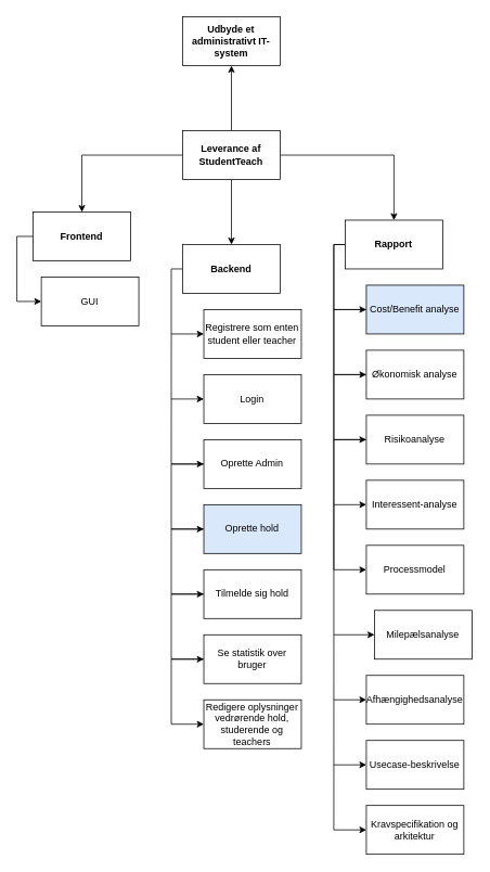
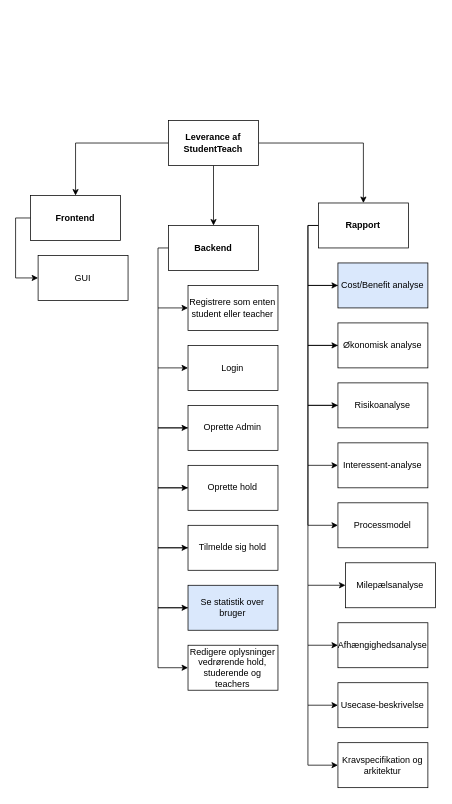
  <mxCell id="0" />
  <mxCell id="1" parent="0" />
  <mxCell id="2" value="" style="edgeStyle=orthogonalEdgeStyle;rounded=0;orthogonalLoop=1;jettySize=auto;html=1;" parent="1" source="6" target="32" edge="1"><mxGeometry relative="1" as="geometry" /></mxCell>
  <mxCell id="3" value="" style="edgeStyle=orthogonalEdgeStyle;rounded=0;orthogonalLoop=1;jettySize=auto;html=1;" parent="1" source="6" target="21" edge="1"><mxGeometry relative="1" as="geometry" /></mxCell>
  <mxCell id="4" value="" style="edgeStyle=orthogonalEdgeStyle;rounded=0;orthogonalLoop=1;jettySize=auto;html=1;" parent="1" source="6" target="10" edge="1"><mxGeometry relative="1" as="geometry" /></mxCell>
- <mxCell id="5" value="" style="edgeStyle=orthogonalEdgeStyle;rounded=0;orthogonalLoop=1;jettySize=auto;html=1;" edge="1" parent="1" source="6" target="7"><mxGeometry relative="1" as="geometry" /></mxCell>
  <mxCell id="6" value="&lt;b&gt;Leverance af StudentTeach&lt;/b&gt;" style="rounded=0;whiteSpace=wrap;html=1;" parent="1" vertex="1"><mxGeometry x="224.33" y="160" width="120" height="60" as="geometry" /></mxCell>
- <mxCell id="7" value="&lt;b&gt;Udbyde et administrativt IT-system&lt;/b&gt;" style="rounded=0;whiteSpace=wrap;html=1;" vertex="1" parent="1"><mxGeometry x="224.33" width="120" height="60" as="geometry" y="20" /></mxCell>
  <mxCell id="8" value="" style="edgeStyle=orthogonalEdgeStyle;rounded=0;orthogonalLoop=1;jettySize=auto;html=1;" parent="1" source="10" target="12" edge="1"><mxGeometry relative="1" as="geometry"><Array as="points"><mxPoint x="410.33" y="300" /><mxPoint x="410.33" y="380" /></Array></mxGeometry></mxCell>
  <mxCell id="9" value="" style="edgeStyle=orthogonalEdgeStyle;rounded=0;orthogonalLoop=1;jettySize=auto;html=1;entryX=0;entryY=0.5;entryDx=0;entryDy=0;" parent="1" source="10" target="40" edge="1"><mxGeometry relative="1" as="geometry"><mxPoint x="440.33" y="790" as="targetPoint" /><Array as="points"><mxPoint x="410.33" y="300" /><mxPoint x="410.33" y="780" /></Array></mxGeometry></mxCell>
  <mxCell id="10" value="&lt;b&gt;Rapport&lt;/b&gt;" style="rounded=0;whiteSpace=wrap;html=1;" parent="1" vertex="1"><mxGeometry x="424.33" y="270" width="120" height="60" as="geometry" /></mxCell>
  <mxCell id="11" value="" style="edgeStyle=orthogonalEdgeStyle;rounded=0;orthogonalLoop=1;jettySize=auto;html=1;" parent="1" source="12" target="14" edge="1"><mxGeometry relative="1" as="geometry"><Array as="points"><mxPoint x="410.33" y="380" /><mxPoint x="410.33" y="460" /></Array></mxGeometry></mxCell>
  <mxCell id="12" value="Cost/Benefit analyse" style="rounded=0;whiteSpace=wrap;html=1;fillColor=#dae8fc;" parent="1" vertex="1"><mxGeometry x="450.33" y="350" width="120" height="60" as="geometry" /></mxCell>
  <mxCell id="13" value="" style="edgeStyle=orthogonalEdgeStyle;rounded=0;orthogonalLoop=1;jettySize=auto;html=1;" parent="1" source="14" target="16" edge="1"><mxGeometry relative="1" as="geometry"><Array as="points"><mxPoint x="410.33" y="460" /><mxPoint x="410.33" y="540" /></Array></mxGeometry></mxCell>
  <mxCell id="14" value="Økonomisk analyse" style="rounded=0;whiteSpace=wrap;html=1;" parent="1" vertex="1"><mxGeometry x="450.33" y="430" width="120" height="60" as="geometry" /></mxCell>
  <mxCell id="15" value="" style="edgeStyle=orthogonalEdgeStyle;rounded=0;orthogonalLoop=1;jettySize=auto;html=1;entryX=0;entryY=0.5;entryDx=0;entryDy=0;" parent="1" source="16" target="18" edge="1"><mxGeometry relative="1" as="geometry"><Array as="points"><mxPoint x="410.33" y="540" /><mxPoint x="410.33" y="620" /></Array></mxGeometry></mxCell>
  <mxCell id="16" value="Risikoanalyse" style="rounded=0;whiteSpace=wrap;html=1;" parent="1" vertex="1"><mxGeometry x="450.33" y="510" width="120" height="60" as="geometry" /></mxCell>
  <mxCell id="17" value="" style="edgeStyle=orthogonalEdgeStyle;rounded=0;orthogonalLoop=1;jettySize=auto;html=1;" parent="1" target="19" edge="1"><mxGeometry relative="1" as="geometry"><Array as="points"><mxPoint x="410.33" y="700" /></Array><mxPoint x="410.33" y="620" as="sourcePoint" /></mxGeometry></mxCell>
  <mxCell id="18" value="Interessent-analyse" style="rounded=0;whiteSpace=wrap;html=1;" parent="1" vertex="1"><mxGeometry x="450.33" y="590" width="120" height="60" as="geometry" /></mxCell>
  <mxCell id="19" value="Processmodel" style="rounded=0;whiteSpace=wrap;html=1;" parent="1" vertex="1"><mxGeometry x="450.33" y="670" width="120" height="60" as="geometry" /></mxCell>
  <mxCell id="20" value="" style="edgeStyle=orthogonalEdgeStyle;rounded=0;orthogonalLoop=1;jettySize=auto;html=1;" parent="1" source="21" target="23" edge="1"><mxGeometry relative="1" as="geometry"><Array as="points"><mxPoint x="210.33" y="330" /><mxPoint x="210.33" y="410" /></Array></mxGeometry></mxCell>
  <mxCell id="21" value="&lt;b&gt;Backend&lt;/b&gt;" style="rounded=0;whiteSpace=wrap;html=1;" parent="1" vertex="1"><mxGeometry x="224.33" y="300" width="120" height="60" as="geometry" /></mxCell>
  <mxCell id="22" value="" style="edgeStyle=orthogonalEdgeStyle;rounded=0;orthogonalLoop=1;jettySize=auto;html=1;" parent="1" target="25" edge="1"><mxGeometry relative="1" as="geometry"><mxPoint x="210.33" y="410" as="sourcePoint" /><Array as="points"><mxPoint x="210.33" y="490" /></Array></mxGeometry></mxCell>
  <mxCell id="23" value="Registrere som enten student eller teacher" style="rounded=0;whiteSpace=wrap;html=1;" parent="1" vertex="1"><mxGeometry x="250.33" y="380" width="120" height="60" as="geometry" /></mxCell>
  <mxCell id="24" value="" style="edgeStyle=orthogonalEdgeStyle;rounded=0;orthogonalLoop=1;jettySize=auto;html=1;" parent="1" target="27" edge="1"><mxGeometry relative="1" as="geometry"><mxPoint x="210.33" y="490" as="sourcePoint" /><Array as="points"><mxPoint x="210.33" y="570" /></Array></mxGeometry></mxCell>
  <mxCell id="25" value="Login" style="rounded=0;whiteSpace=wrap;html=1;" parent="1" vertex="1"><mxGeometry x="250.33" y="460" width="120" height="60" as="geometry" /></mxCell>
  <mxCell id="26" value="" style="edgeStyle=orthogonalEdgeStyle;rounded=0;orthogonalLoop=1;jettySize=auto;html=1;" parent="1" source="27" target="29" edge="1"><mxGeometry relative="1" as="geometry"><Array as="points"><mxPoint x="210.33" y="570" /><mxPoint x="210.33" y="650" /></Array></mxGeometry></mxCell>
  <mxCell id="27" value="Oprette Admin" style="rounded=0;whiteSpace=wrap;html=1;" parent="1" vertex="1"><mxGeometry x="250.33" y="540" width="120" height="60" as="geometry" /></mxCell>
  <mxCell id="28" value="" style="edgeStyle=orthogonalEdgeStyle;rounded=0;orthogonalLoop=1;jettySize=auto;html=1;" parent="1" source="29" target="30" edge="1"><mxGeometry relative="1" as="geometry"><Array as="points"><mxPoint x="210.33" y="650" /><mxPoint x="210.33" y="730" /></Array></mxGeometry></mxCell>
- <mxCell id="29" value="Oprette hold" style="rounded=0;whiteSpace=wrap;html=1;fillColor=#dae8fc;" parent="1" vertex="1"><mxGeometry x="250.33" y="620" width="120" height="60" as="geometry" /></mxCell>
+ <mxCell id="29" value="Oprette hold" style="rounded=0;whiteSpace=wrap;html=1;" parent="1" vertex="1"><mxGeometry x="250.33" y="620" width="120" height="60" as="geometry" /></mxCell>
  <mxCell id="30" value="Tilmelde sig hold" style="rounded=0;whiteSpace=wrap;html=1;" parent="1" vertex="1"><mxGeometry x="250.33" y="700" width="120" height="60" as="geometry" /></mxCell>
  <mxCell id="31" value="" style="edgeStyle=orthogonalEdgeStyle;rounded=0;orthogonalLoop=1;jettySize=auto;html=1;" parent="1" source="32" target="33" edge="1"><mxGeometry relative="1" as="geometry"><Array as="points"><mxPoint x="20.33" y="290" /><mxPoint x="20.33" y="370" /></Array></mxGeometry></mxCell>
  <mxCell id="32" value="&lt;b&gt;Frontend&lt;/b&gt;" style="rounded=0;whiteSpace=wrap;html=1;" parent="1" vertex="1"><mxGeometry x="40.33" y="260" width="120" height="60" as="geometry" /></mxCell>
  <mxCell id="33" value="GUI" style="rounded=0;whiteSpace=wrap;html=1;" parent="1" vertex="1"><mxGeometry x="50.33" y="340" width="120" height="60" as="geometry" /></mxCell>
  <mxCell id="34" value="" style="edgeStyle=orthogonalEdgeStyle;rounded=0;orthogonalLoop=1;jettySize=auto;html=1;" parent="1" edge="1"><mxGeometry relative="1" as="geometry"><Array as="points"><mxPoint x="210.33" y="730" /><mxPoint x="210.33" y="810" /></Array><mxPoint x="250.33" y="730" as="sourcePoint" /><mxPoint x="250.33" y="810" as="targetPoint" /></mxGeometry></mxCell>
  <mxCell id="35" value="" style="edgeStyle=orthogonalEdgeStyle;rounded=0;orthogonalLoop=1;jettySize=auto;html=1;" parent="1" edge="1"><mxGeometry relative="1" as="geometry"><Array as="points"><mxPoint x="210.33" y="810" /><mxPoint x="210.33" y="890" /></Array><mxPoint x="250.33" y="810" as="sourcePoint" /><mxPoint x="250.33" y="890" as="targetPoint" /></mxGeometry></mxCell>
  <mxCell id="36" value="Redigere oplysninger vedrørende hold, studerende og teachers" style="rounded=0;whiteSpace=wrap;html=1;" parent="1" vertex="1"><mxGeometry x="250.33" y="860" width="120" height="60" as="geometry" /></mxCell>
- <mxCell id="37" value="Se statistik over bruger" style="rounded=0;whiteSpace=wrap;html=1;" parent="1" vertex="1"><mxGeometry x="250.33" y="780" width="120" height="60" as="geometry" /></mxCell>
+ <mxCell id="37" value="Se statistik over bruger" style="rounded=0;whiteSpace=wrap;html=1;fillColor=#dae8fc;" parent="1" vertex="1"><mxGeometry x="250.33" y="780" width="120" height="60" as="geometry" /></mxCell>
  <mxCell id="38" value="Afhængighedsanalyse" style="rounded=0;whiteSpace=wrap;html=1;" parent="1" vertex="1"><mxGeometry x="450.33" y="830" width="120" height="60" as="geometry" /></mxCell>
  <mxCell id="39" value="" style="edgeStyle=orthogonalEdgeStyle;rounded=0;orthogonalLoop=1;jettySize=auto;html=1;entryX=0;entryY=0.5;entryDx=0;entryDy=0;" parent="1" target="38" edge="1"><mxGeometry relative="1" as="geometry"><mxPoint x="410.33" y="780" as="sourcePoint" /><mxPoint x="410.33" y="890" as="targetPoint" /><Array as="points"><mxPoint x="410.33" y="780" /><mxPoint x="410.33" y="860" /></Array></mxGeometry></mxCell>
  <mxCell id="40" value="Milepælsanalyse" style="rounded=0;whiteSpace=wrap;html=1;" parent="1" vertex="1"><mxGeometry x="460.33" y="750" width="120" height="60" as="geometry" /></mxCell>
  <mxCell id="41" value="" style="edgeStyle=orthogonalEdgeStyle;rounded=0;orthogonalLoop=1;jettySize=auto;html=1;entryX=0;entryY=0.5;entryDx=0;entryDy=0;" parent="1" edge="1"><mxGeometry relative="1" as="geometry"><mxPoint x="410.33" y="860" as="sourcePoint" /><mxPoint x="450.33" y="940" as="targetPoint" /><Array as="points"><mxPoint x="410.33" y="860" /><mxPoint x="410.33" y="940" /></Array></mxGeometry></mxCell>
  <mxCell id="42" value="Usecase-beskrivelse" style="rounded=0;whiteSpace=wrap;html=1;" parent="1" vertex="1"><mxGeometry x="450.33" y="910" width="120" height="60" as="geometry" /></mxCell>
  <mxCell id="43" value="Kravspecifikation og arkitektur" style="rounded=0;whiteSpace=wrap;html=1;" parent="1" vertex="1"><mxGeometry x="450.33" y="990" width="120" height="60" as="geometry" /></mxCell>
  <mxCell id="44" value="" style="edgeStyle=orthogonalEdgeStyle;rounded=0;orthogonalLoop=1;jettySize=auto;html=1;entryX=0;entryY=0.5;entryDx=0;entryDy=0;" parent="1" edge="1"><mxGeometry relative="1" as="geometry"><mxPoint x="410.33" y="940" as="sourcePoint" /><mxPoint x="450.33" y="1020" as="targetPoint" /><Array as="points"><mxPoint x="410.33" y="940" /><mxPoint x="410.33" y="1020" /></Array></mxGeometry></mxCell>
